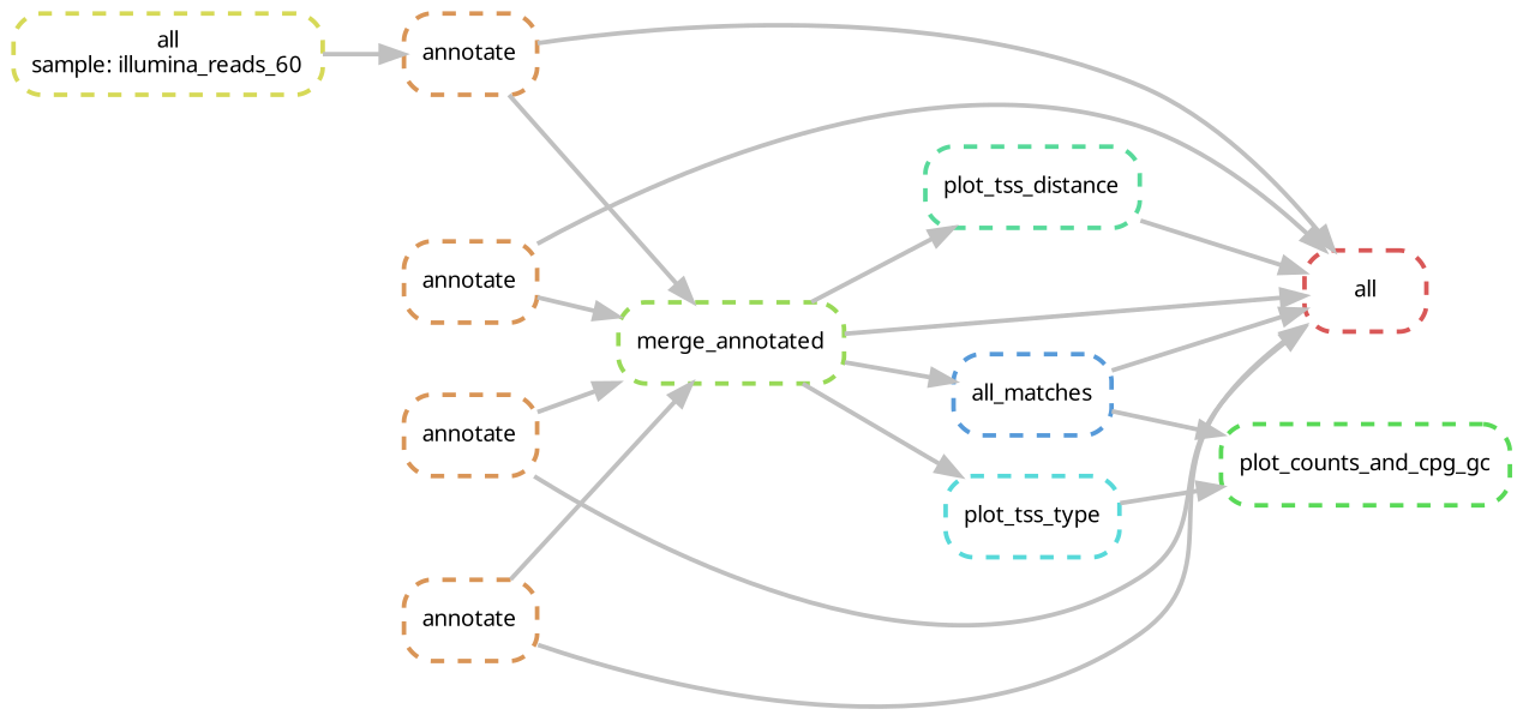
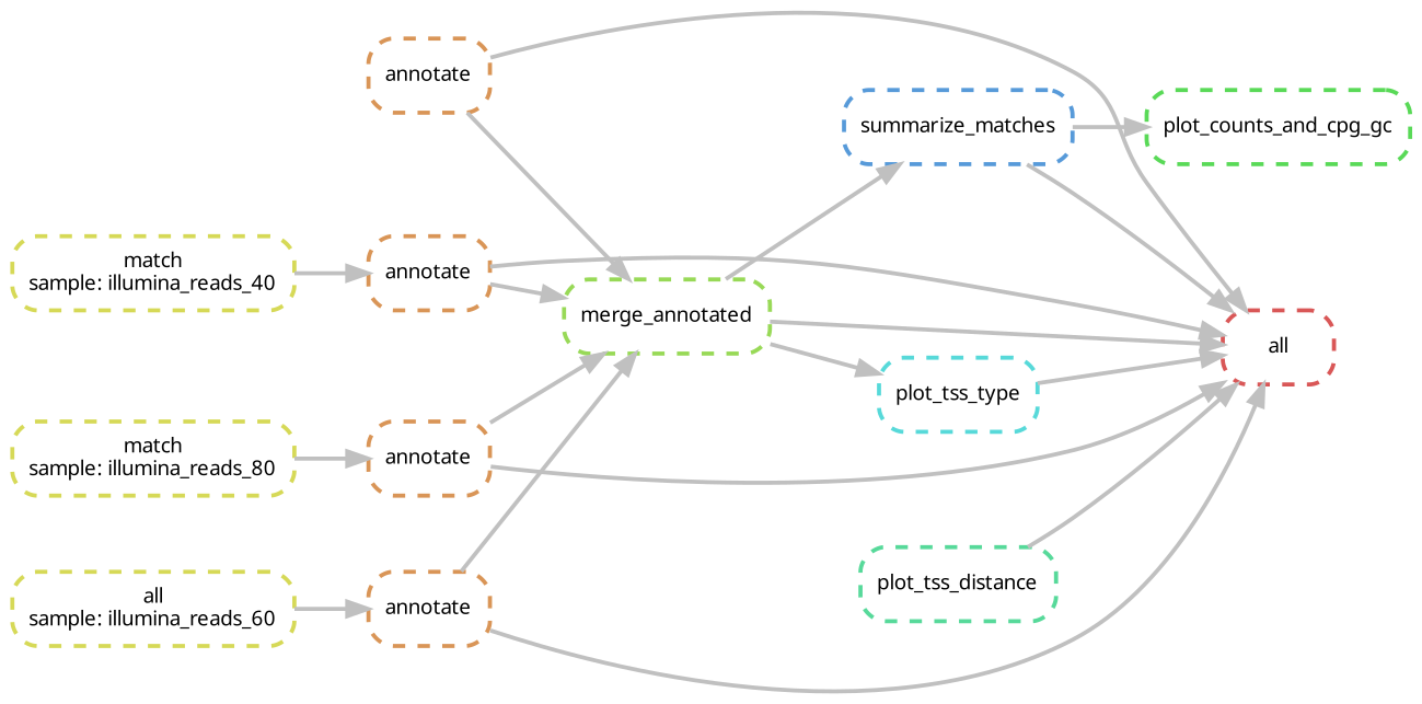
  digraph {
    bgcolor=white
    rankdir=LR
    node [color="0.08 0.6 0.85" fontname=sans fontsize=10 penwidth=2 shape=box style="rounded,dashed"]
    edge [color=grey penwidth=2]
    n1 [color="0.00 0.6 0.85" label=all]
    n2 [label=annotate]
    n3 [color="0.25 0.6 0.85" label=merge_annotated]
-   n4 [color="0.58 0.6 0.85" label=all_matches]
+   n4 [color="0.58 0.6 0.85" label=summarize_matches]
    n5 [color="0.42 0.6 0.85" label=plot_tss_distance]
    n6 [color="0.50 0.6 0.85" label=plot_tss_type]
+   n7 [color="0.17 0.6 0.85" label="match\nsample: illumina_reads_40"]
    n8 [label=annotate]
+   n9 [color="0.17 0.6 0.85" label="match\nsample: illumina_reads_80"]
    n10 [label=annotate]
    n11 [color="0.17 0.6 0.85" label="all\nsample: illumina_reads_60"]
    n12 [label=annotate]
    n13 [color="0.33 0.6 0.85" label=plot_counts_and_cpg_gc]
    n2 -> n1
    n2 -> n3
    n3 -> n1
    n3 -> n4
-   n3 -> n5
    n3 -> n6
    n4 -> n1
    n4 -> n13
    n5 -> n1
-   n6 -> n13
+   n6 -> n1
+   n7 -> n2
    n8 -> n1
    n8 -> n3
+   n9 -> n8
    n10 -> n1
    n10 -> n3
    n11 -> n10
    n12 -> n1
    n12 -> n3
  }
